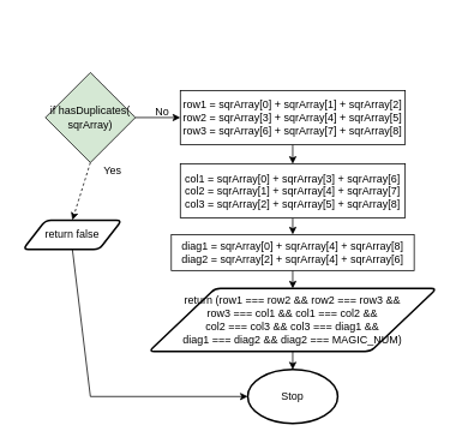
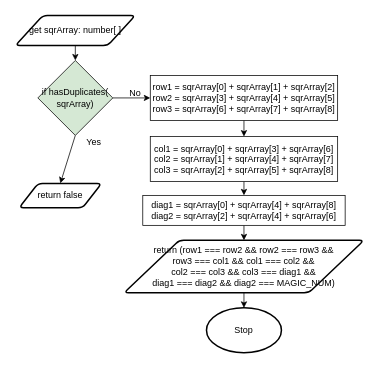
  <mxCell id="0" />
  <mxCell id="1" parent="0" />
+ <mxCell id="2" style="edgeStyle=none;html=1;exitX=0.5;exitY=1;exitDx=0;exitDy=0;entryX=0.5;entryY=0;entryDx=0;entryDy=0;" parent="1" source="3" target="9" edge="1"><mxGeometry relative="1" as="geometry" /></mxCell>
+ <mxCell id="3" value="get sqrArray: number[ ]" style="shape=parallelogram;html=1;strokeWidth=2;perimeter=parallelogramPerimeter;whiteSpace=wrap;rounded=1;arcSize=12;size=0.23;" parent="1" vertex="1"><mxGeometry x="20" y="20" width="160" height="40" as="geometry" /></mxCell>
  <mxCell id="4" value="Stop" style="strokeWidth=2;html=1;shape=mxgraph.flowchart.start_1;whiteSpace=wrap;" parent="1" vertex="1"><mxGeometry x="275" y="410" width="100" height="60" as="geometry" /></mxCell>
  <mxCell id="5" style="edgeStyle=none;html=1;exitX=0.5;exitY=1;exitDx=0;exitDy=0;entryX=0.5;entryY=0;entryDx=0;entryDy=0;" parent="1" source="6" target="15" edge="1"><mxGeometry relative="1" as="geometry" /></mxCell>
  <mxCell id="6" value="&lt;span&gt;row1 = sqrArray[0] + sqrArray[1] + sqrArray[2]&lt;br&gt;row2 = sqrArray[3] + sqrArray[4] + sqrArray[5]&lt;br&gt;row3 = sqrArray[6] + sqrArray[7] + sqrArray[8]&lt;br&gt;&lt;/span&gt;" style="rounded=0;whiteSpace=wrap;html=1;" parent="1" vertex="1"><mxGeometry x="200" y="100" width="250" height="60" as="geometry" /></mxCell>
  <mxCell id="7" style="edgeStyle=none;html=1;exitX=1;exitY=0.5;exitDx=0;exitDy=0;entryX=0;entryY=0.5;entryDx=0;entryDy=0;" parent="1" source="9" target="6" edge="1"><mxGeometry relative="1" as="geometry"><mxPoint x="200" y="109" as="targetPoint" /></mxGeometry></mxCell>
- <mxCell id="8" style="edgeStyle=none;html=1;exitX=0.5;exitY=1;exitDx=0;exitDy=0;entryX=0.5;entryY=0;entryDx=0;entryDy=0;dashed=1;" parent="1" source="9" target="13" edge="1"><mxGeometry relative="1" as="geometry" /></mxCell>
+ <mxCell id="8" style="edgeStyle=none;html=1;exitX=0.5;exitY=1;exitDx=0;exitDy=0;entryX=0.5;entryY=0;entryDx=0;entryDy=0;" parent="1" source="9" target="13" edge="1"><mxGeometry relative="1" as="geometry" /></mxCell>
  <mxCell id="9" value="if hasDuplicates(&lt;br&gt;sqrArray)" style="rhombus;whiteSpace=wrap;html=1;fillColor=#d5e8d4;" parent="1" vertex="1"><mxGeometry x="50" y="80" width="100" height="100" as="geometry" /></mxCell>
  <mxCell id="10" value="Yes" style="text;html=1;strokeColor=none;fillColor=none;align=center;verticalAlign=middle;whiteSpace=wrap;rounded=0;" parent="1" vertex="1"><mxGeometry x="110" y="178.5" width="30" height="20" as="geometry" /></mxCell>
  <mxCell id="11" value="No" style="text;html=1;strokeColor=none;fillColor=none;align=center;verticalAlign=middle;whiteSpace=wrap;rounded=0;" parent="1" vertex="1"><mxGeometry x="170" y="114" width="20" height="20" as="geometry" /></mxCell>
- <mxCell id="12" style="edgeStyle=none;html=1;exitX=0.5;exitY=1;exitDx=0;exitDy=0;entryX=0;entryY=0.5;entryDx=0;entryDy=0;entryPerimeter=0;rounded=0;" parent="1" source="13" target="4" edge="1"><mxGeometry relative="1" as="geometry"><Array as="points"><mxPoint x="100" y="440" /></Array></mxGeometry></mxCell>
  <mxCell id="13" value="return false" style="shape=parallelogram;html=1;strokeWidth=2;perimeter=parallelogramPerimeter;whiteSpace=wrap;rounded=1;arcSize=12;size=0.23;" parent="1" vertex="1"><mxGeometry x="25" y="244" width="110" height="32.5" as="geometry" /></mxCell>
  <mxCell id="14" style="edgeStyle=none;html=1;exitX=0.5;exitY=1;exitDx=0;exitDy=0;entryX=0.5;entryY=0;entryDx=0;entryDy=0;" parent="1" source="15" target="17" edge="1"><mxGeometry relative="1" as="geometry" /></mxCell>
  <mxCell id="15" value="&lt;span&gt;&lt;div&gt;col1 = sqrArray[0] + sqrArray[3] + sqrArray[6]&lt;/div&gt;&lt;div&gt;&lt;span&gt;col2 = sqrArray[1] + sqrArray[4] + sqrArray[7]&lt;/span&gt;&lt;/div&gt;&lt;div&gt;&lt;span&gt;col3 = sqrArray[2] + sqrArray[5] + sqrArray[8]&lt;/span&gt;&lt;/div&gt;&lt;/span&gt;" style="rounded=0;whiteSpace=wrap;html=1;" parent="1" vertex="1"><mxGeometry x="200" y="181.5" width="250" height="60" as="geometry" /></mxCell>
  <mxCell id="16" style="edgeStyle=none;html=1;exitX=0.5;exitY=1;exitDx=0;exitDy=0;entryX=0.5;entryY=0;entryDx=0;entryDy=0;" parent="1" source="17" target="19" edge="1"><mxGeometry relative="1" as="geometry" /></mxCell>
  <mxCell id="17" value="&lt;span&gt;diag1 = sqrArray[0] + sqrArray[4] + sqrArray[8]&lt;br&gt;diag2 = sqrArray[2] + sqrArray[4] + sqrArray[6]&lt;br&gt;&lt;/span&gt;" style="rounded=0;whiteSpace=wrap;html=1;" parent="1" vertex="1"><mxGeometry x="190" y="260" width="270" height="40" as="geometry" /></mxCell>
  <mxCell id="18" style="edgeStyle=none;html=1;exitX=0.5;exitY=1;exitDx=0;exitDy=0;entryX=0.5;entryY=0;entryDx=0;entryDy=0;entryPerimeter=0;" parent="1" source="19" target="4" edge="1"><mxGeometry relative="1" as="geometry" /></mxCell>
  <mxCell id="19" value="return (&lt;span&gt;row1 === row2 &amp;amp;&amp;amp;&amp;nbsp;&lt;/span&gt;&lt;span&gt;row2 === row3 &amp;amp;&amp;amp;&lt;br&gt;&lt;/span&gt;&lt;span&gt;row3 === col1 &amp;amp;&amp;amp;&amp;nbsp;&lt;/span&gt;&lt;span&gt;col1 === col2 &amp;amp;&amp;amp;&lt;br&gt;&lt;/span&gt;&lt;span&gt;col2 === col3 &amp;amp;&amp;amp;&amp;nbsp;&lt;/span&gt;&lt;span&gt;col3 === diag1 &amp;amp;&amp;amp;&lt;br&gt;&lt;/span&gt;&lt;span&gt;diag1 === diag2 &amp;amp;&amp;amp;&amp;nbsp;&lt;/span&gt;&lt;span&gt;diag2 === MAGIC_NUM)&lt;/span&gt;&lt;span&gt;&lt;br&gt;&lt;/span&gt;" style="shape=parallelogram;html=1;strokeWidth=2;perimeter=parallelogramPerimeter;whiteSpace=wrap;rounded=1;arcSize=12;size=0.23;" parent="1" vertex="1"><mxGeometry x="165" y="320" width="320" height="70" as="geometry" /></mxCell>
